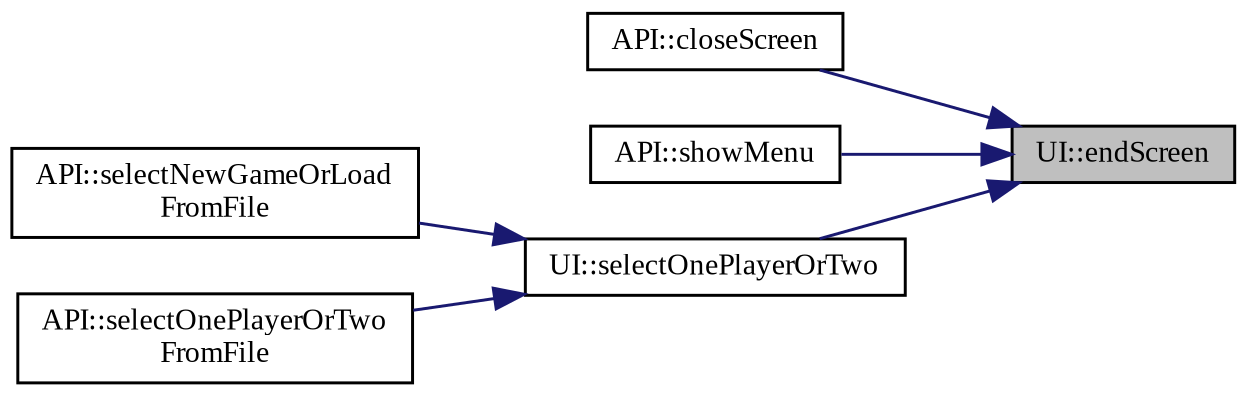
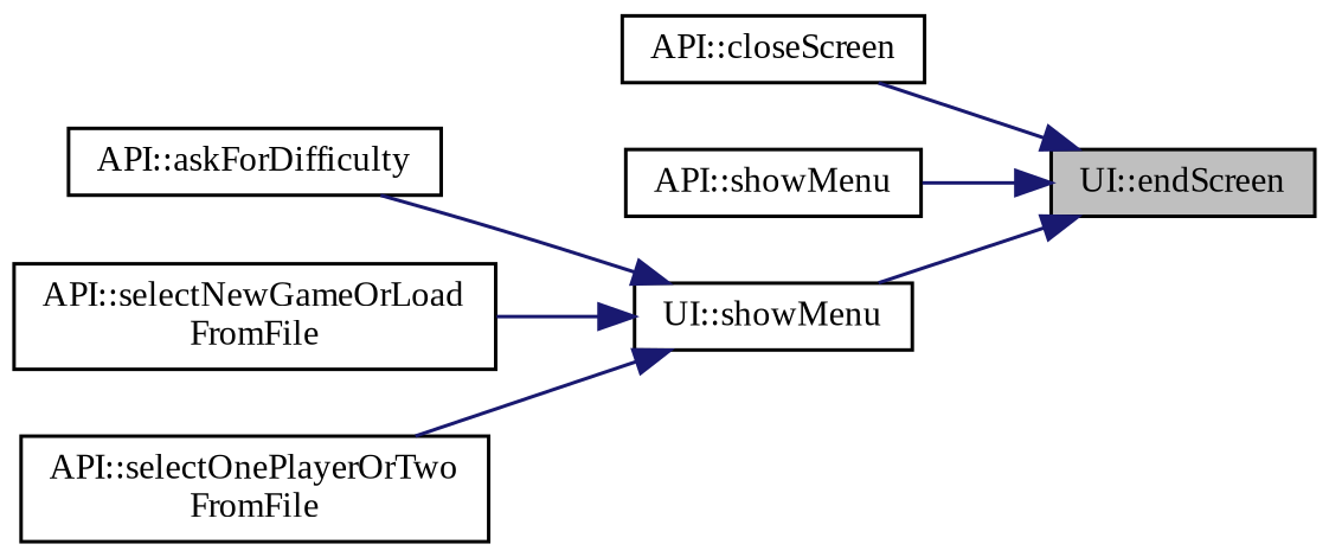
  digraph {
    fontname="Liberation Serif"
    rankdir=RL
    node [color=black fillcolor=white fontname="Liberation Serif" fontsize=10 shape=record style=filled]
    edge [color=midnightblue dir=back fontname="Liberation Serif" fontsize=10 labelfontname=Helvetica labelfontsize=10 style=solid]
    n1 [fillcolor=grey75 fontcolor=black height=0.2 label="UI::endScreen" width=0.4]
    n2 [height=0.2 label="API::closeScreen" width=0.4]
    n3 [height=0.2 label="API::showMenu" width=0.4]
-   n4 [height=0.2 label="UI::selectOnePlayerOrTwo" width=0.4]
+   n4 [height=0.2 label="UI::showMenu" width=0.4]
+   n5 [height=0.2 label="API::askForDifficulty" width=0.4]
    n6 [height=0.2 label="API::selectNewGameOrLoad\lFromFile" width=0.4]
    n7 [height=0.2 label="API::selectOnePlayerOrTwo\lFromFile" width=0.4]
    n1 -> n2
    n1 -> n3
    n1 -> n4
+   n4 -> n5
    n4 -> n6
    n4 -> n7
  }
